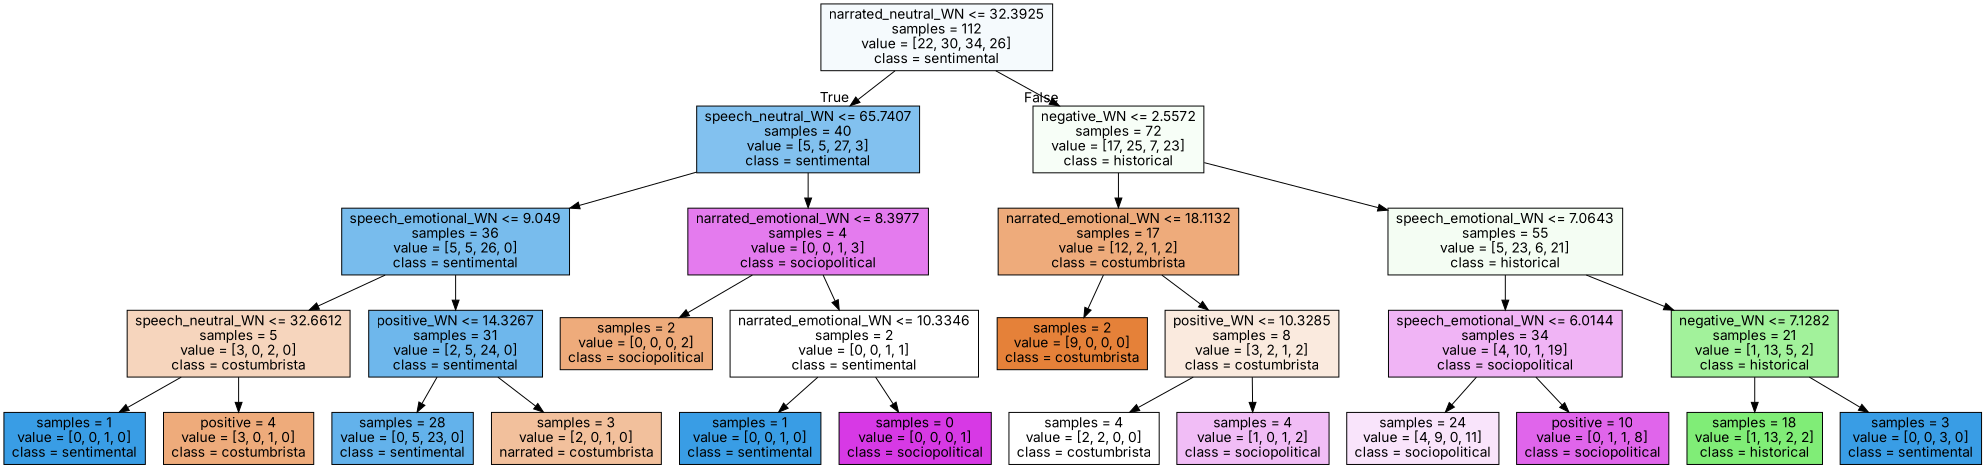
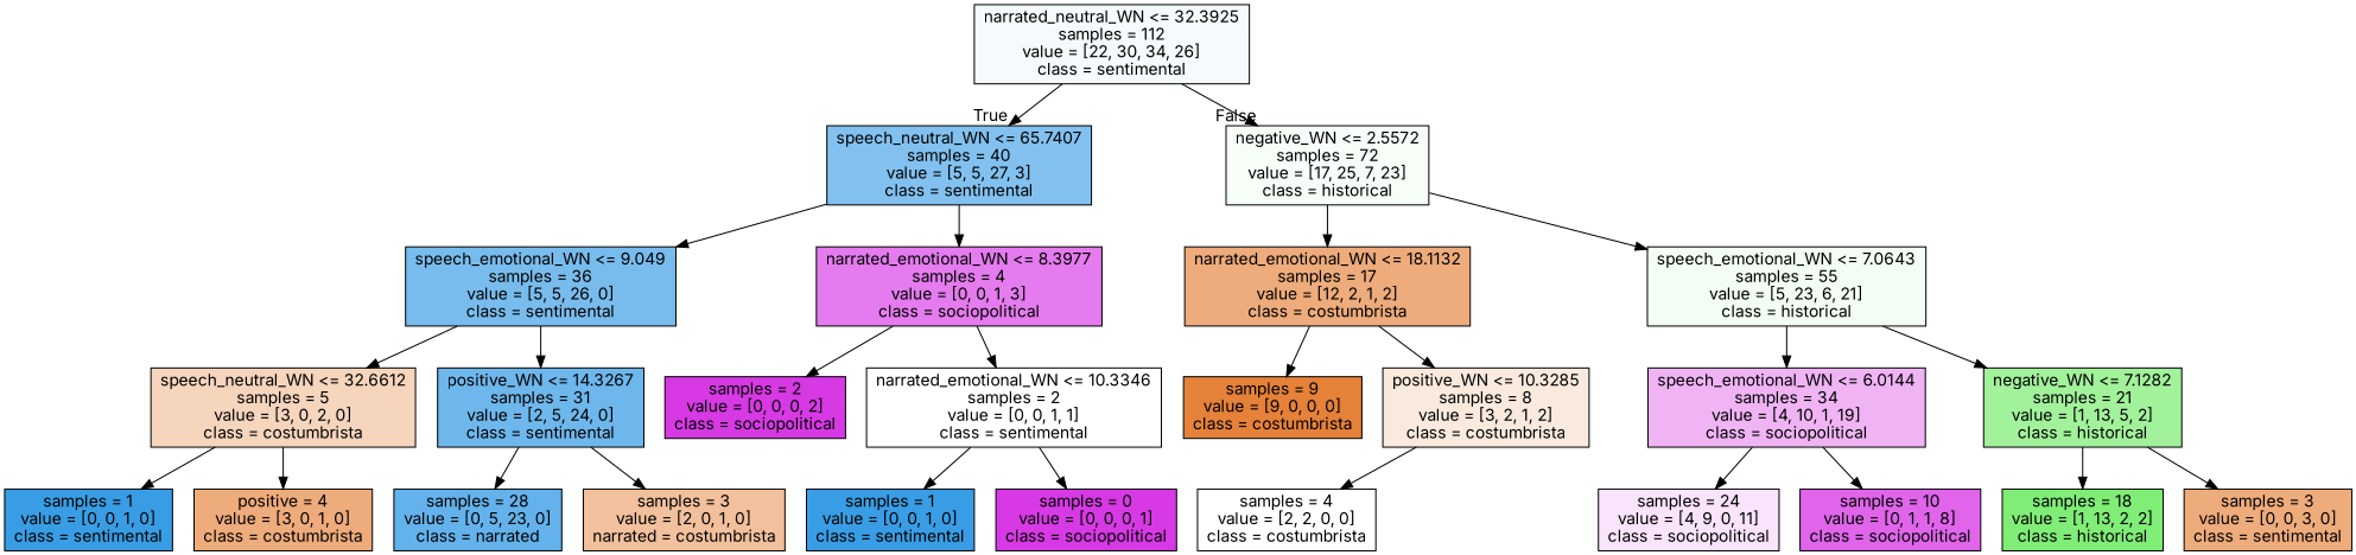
  digraph {
    fontname=Inter
    node [color=black fillcolor="#399de5ff" fontname=Inter shape=box style=filled]
    edge [fontname=Inter]
    n1 [fillcolor="#399de50c" label="narrated_neutral_WN <= 32.3925\nsamples = 112\nvalue = [22, 30, 34, 26]\nclass = sentimental"]
    n2 [fillcolor="#399de5a0" label="speech_neutral_WN <= 65.7407\nsamples = 40\nvalue = [5, 5, 27, 3]\nclass = sentimental"]
    n3 [fillcolor="#47e5390a" label="negative_WN <= 2.5572\nsamples = 72\nvalue = [17, 25, 7, 23]\nclass = historical"]
    n4 [fillcolor="#399de5ad" label="speech_emotional_WN <= 9.049\nsamples = 36\nvalue = [5, 5, 26, 0]\nclass = sentimental"]
    n5 [fillcolor="#d739e5aa" label="narrated_emotional_WN <= 8.3977\nsamples = 4\nvalue = [0, 0, 1, 3]\nclass = sociopolitical"]
    n6 [fillcolor="#e58139aa" label="narrated_emotional_WN <= 18.1132\nsamples = 17\nvalue = [12, 2, 1, 2]\nclass = costumbrista"]
    n7 [fillcolor="#47e5390f" label="speech_emotional_WN <= 7.0643\nsamples = 55\nvalue = [5, 23, 6, 21]\nclass = historical"]
    n8 [fillcolor="#e5813955" label="speech_neutral_WN <= 32.6612\nsamples = 5\nvalue = [3, 0, 2, 0]\nclass = costumbrista"]
    n9 [fillcolor="#399de5ba" label="positive_WN <= 14.3267\nsamples = 31\nvalue = [2, 5, 24, 0]\nclass = sentimental"]
-   n10 [fillcolor="#e58139aa" label="samples = 2\nvalue = [0, 0, 0, 2]\nclass = sociopolitical"]
+   n10 [fillcolor="#d739e5ff" label="samples = 2\nvalue = [0, 0, 0, 2]\nclass = sociopolitical"]
    n11 [fillcolor="#399de500" label="narrated_emotional_WN <= 10.3346\nsamples = 2\nvalue = [0, 0, 1, 1]\nclass = sentimental"]
    n12 [label="samples = 1\nvalue = [0, 0, 1, 0]\nclass = sentimental"]
    n13 [fillcolor="#e58139aa" label="positive = 4\nvalue = [3, 0, 1, 0]\nclass = costumbrista"]
-   n14 [fillcolor="#399de5c8" label="samples = 28\nvalue = [0, 5, 23, 0]\nclass = sentimental"]
+   n14 [fillcolor="#399de5c8" label="samples = 28\nvalue = [0, 5, 23, 0]\nclass = narrated"]
    n15 [fillcolor="#e581397f" label="samples = 3\nvalue = [2, 0, 1, 0]\nnarrated = costumbrista"]
    n16 [label="samples = 1\nvalue = [0, 0, 1, 0]\nclass = sentimental"]
    n17 [fillcolor="#d739e5ff" label="samples = 0\nvalue = [0, 0, 0, 1]\nclass = sociopolitical"]
-   n18 [fillcolor="#e58139ff" label="samples = 2\nvalue = [9, 0, 0, 0]\nclass = costumbrista"]
+   n18 [fillcolor="#e58139ff" label="samples = 9\nvalue = [9, 0, 0, 0]\nclass = costumbrista"]
    n19 [fillcolor="#e581392a" label="positive_WN <= 10.3285\nsamples = 8\nvalue = [3, 2, 1, 2]\nclass = costumbrista"]
    n20 [fillcolor="#d739e560" label="speech_emotional_WN <= 6.0144\nsamples = 34\nvalue = [4, 10, 1, 19]\nclass = sociopolitical"]
    n21 [fillcolor="#47e53980" label="negative_WN <= 7.1282\nsamples = 21\nvalue = [1, 13, 5, 2]\nclass = historical"]
    n22 [fillcolor="#e5813900" label="samples = 4\nvalue = [2, 2, 0, 0]\nclass = costumbrista"]
-   n23 [fillcolor="#d739e555" label="samples = 4\nvalue = [1, 0, 1, 2]\nclass = sociopolitical"]
    n24 [fillcolor="#d739e522" label="samples = 24\nvalue = [4, 9, 0, 11]\nclass = sociopolitical"]
-   n25 [fillcolor="#d739e5c6" label="positive = 10\nvalue = [0, 1, 1, 8]\nclass = sociopolitical"]
+   n25 [fillcolor="#d739e5c6" label="samples = 10\nvalue = [0, 1, 1, 8]\nclass = sociopolitical"]
    n26 [fillcolor="#47e539af" label="samples = 18\nvalue = [1, 13, 2, 2]\nclass = historical"]
-   n27 [label="samples = 3\nvalue = [0, 0, 3, 0]\nclass = sentimental"]
+   n27 [fillcolor="#e58139aa" label="samples = 3\nvalue = [0, 0, 3, 0]\nclass = sentimental"]
    n1 -> n2 [headlabel=True labelangle=45 labeldistance=2.5]
    n1 -> n3 [headlabel=False labelangle=-45 labeldistance=2.5]
    n2 -> n4
    n2 -> n5
    n3 -> n6
    n3 -> n7
    n4 -> n8
    n4 -> n9
    n5 -> n10
    n5 -> n11
    n6 -> n18
    n6 -> n19
    n7 -> n20
    n7 -> n21
    n8 -> n12
    n8 -> n13
    n9 -> n14
    n9 -> n15
    n11 -> n16
    n11 -> n17
    n19 -> n22
-   n19 -> n23
    n20 -> n24
    n20 -> n25
    n21 -> n26
    n21 -> n27
  }
